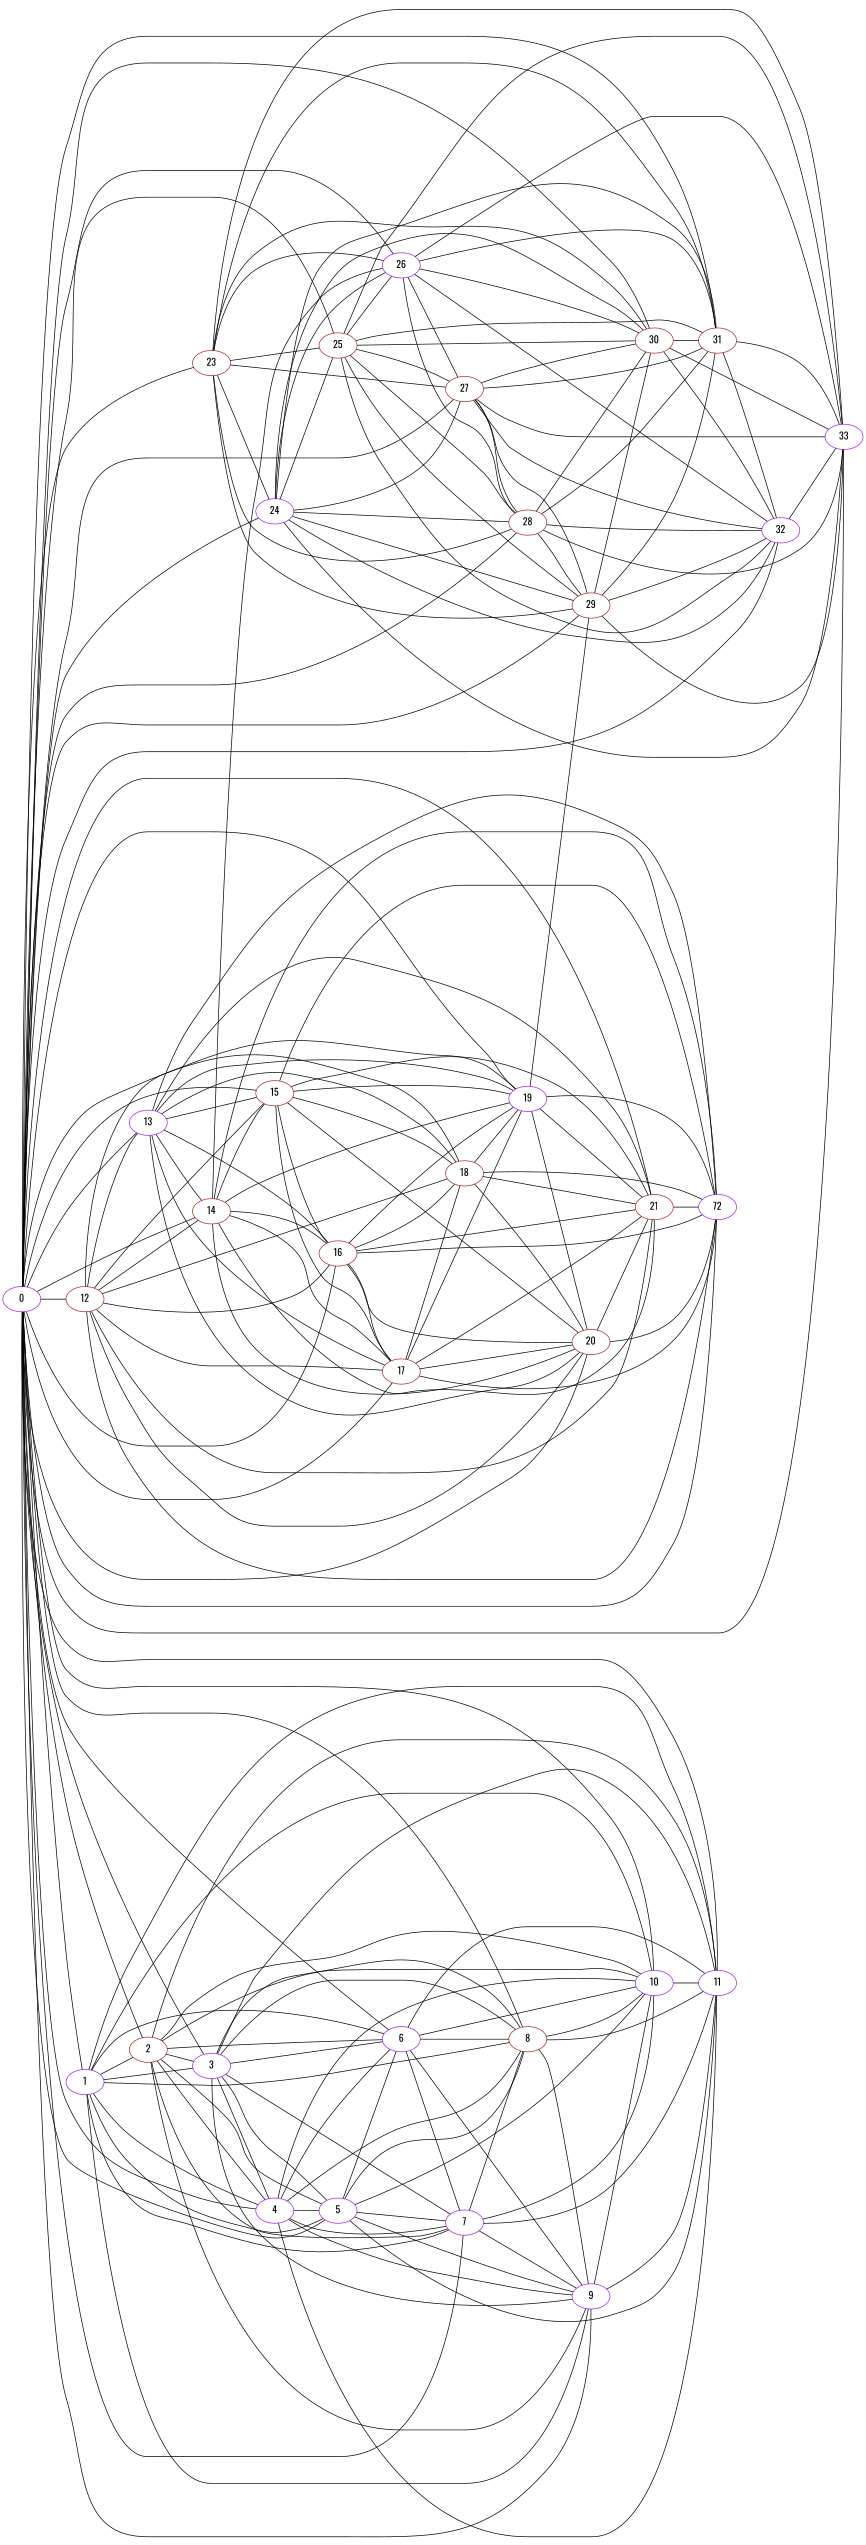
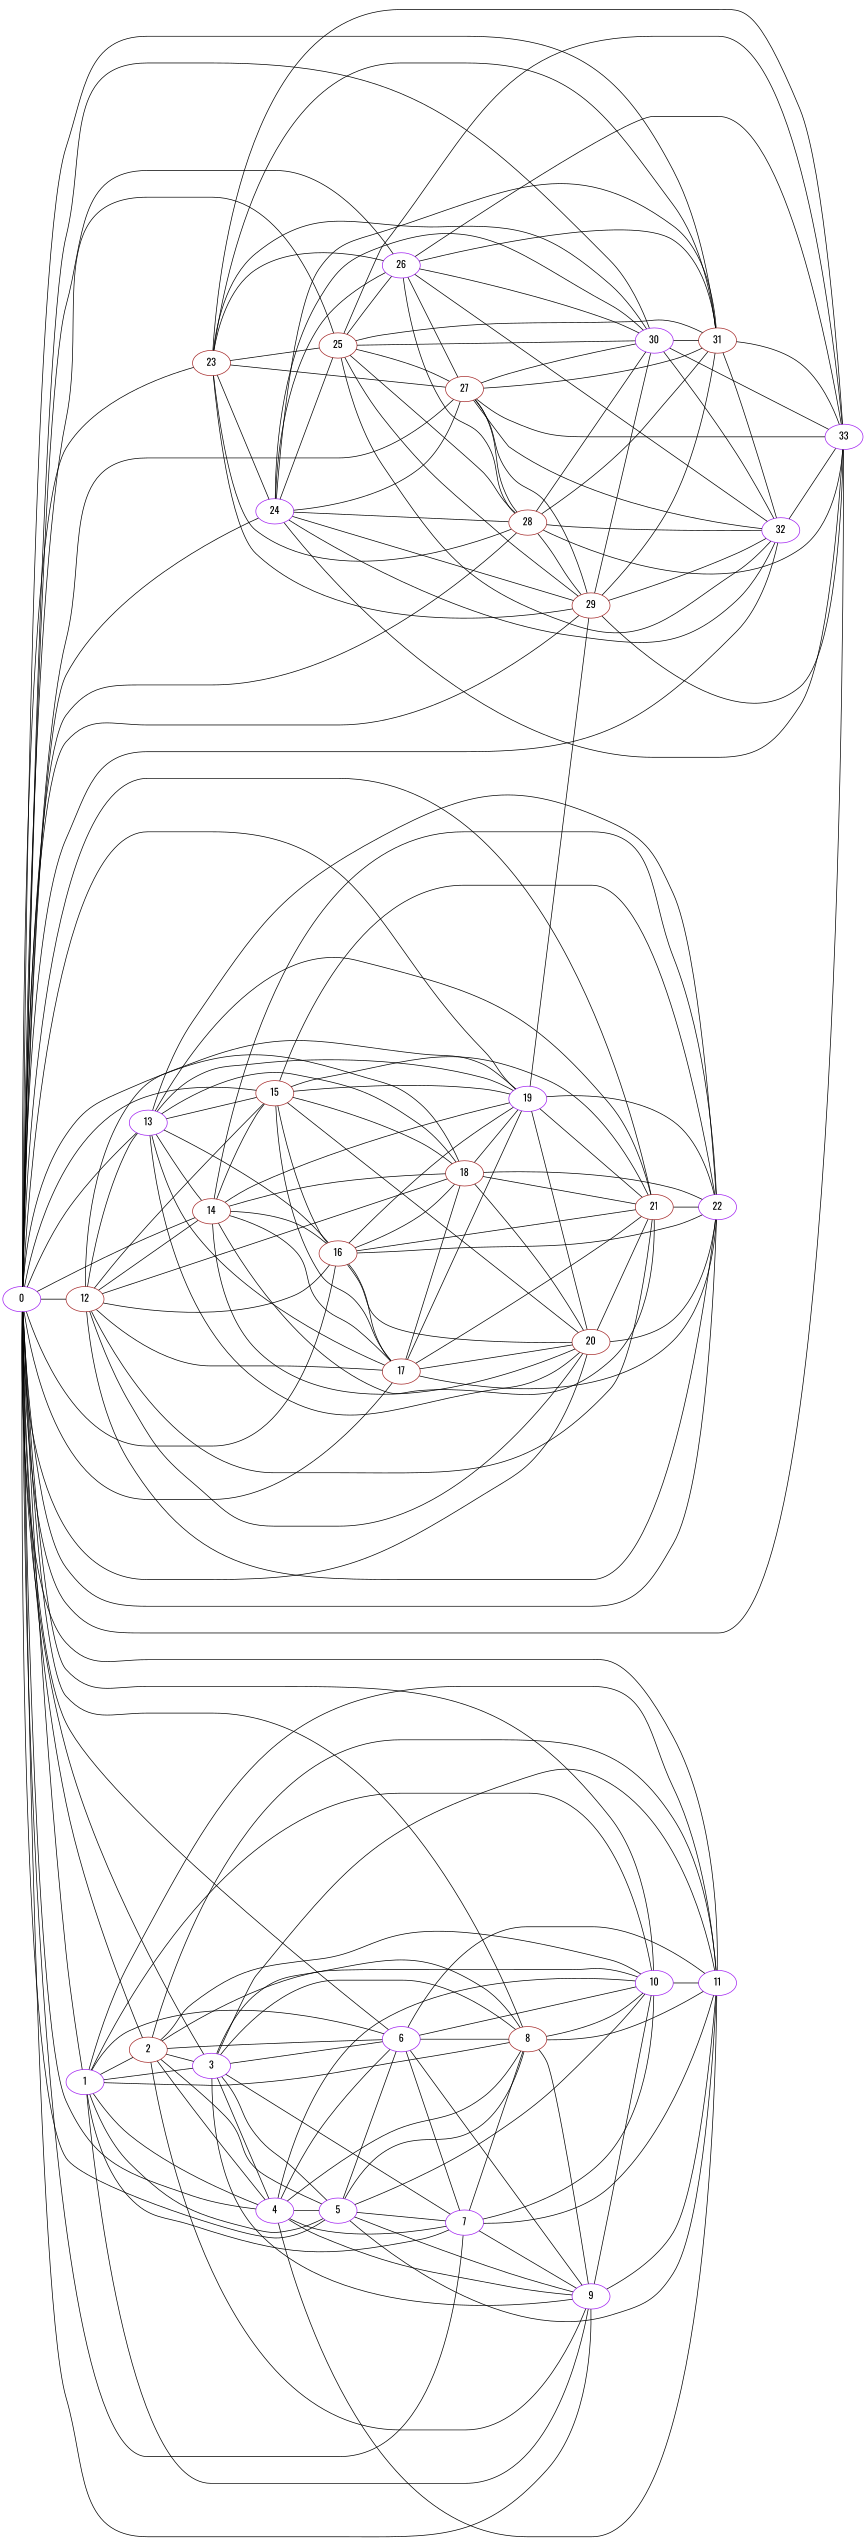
  strict graph {
    fontname=Oswald
    rankdir=LR
    node [color=purple fontname=Oswald]
    edge [fontname=Oswald weight=1]
    26
    33
    27 [color=brown]
    28 [color=brown]
    31 [color=brown]
-   30 [color=brown]
+   30
    32
    29 [color=brown]
    1
    11
    6
    2 [color=brown]
    5
    4
    9
    7
    8 [color=brown]
    10
    3
    23 [color=brown]
    25 [color=brown]
    24
    21 [color=brown]
-   22 [label=72]
+   22
    20 [color=brown]
    16 [color=brown]
    19
    18 [color=brown]
    17 [color=brown]
    12 [color=brown]
    15 [color=brown]
    13
    14 [color=brown]
    0
    26 -- 33
    26 -- 27
    26 -- 28
    26 -- 31
    26 -- 30
    26 -- 32
    27 -- 33
    27 -- 28
    27 -- 31
    27 -- 30
    27 -- 32
    27 -- 29
    28 -- 33
    28 -- 31
    28 -- 30
    28 -- 32
    28 -- 29
    31 -- 33
    31 -- 32
    30 -- 33
    30 -- 31
    30 -- 32
    32 -- 33
    29 -- 33
    29 -- 31
    29 -- 30
    29 -- 32
    1 -- 11
    1 -- 6
    1 -- 2
    1 -- 5
    1 -- 4
    1 -- 9
    1 -- 7
    1 -- 8
    1 -- 10
    1 -- 3
    6 -- 11
    6 -- 9
    6 -- 7
    6 -- 8
    6 -- 10
    2 -- 11
    2 -- 6
    2 -- 5
    2 -- 4
    2 -- 9
-   2 -- 7
    2 -- 8
    2 -- 10
    2 -- 3
    5 -- 11
    5 -- 6
    5 -- 9
    5 -- 7
    5 -- 8
    5 -- 10
    4 -- 11
    4 -- 6
    4 -- 5
    4 -- 9
    4 -- 7
    4 -- 8
    4 -- 10
    9 -- 11
    9 -- 10
    7 -- 11
    7 -- 9
    7 -- 8
    7 -- 10
    8 -- 11
    8 -- 9
    8 -- 10
    10 -- 11
    3 -- 11
    3 -- 6
    3 -- 5
    3 -- 4
    3 -- 9
    3 -- 7
    3 -- 8
    3 -- 10
    23 -- 26
    23 -- 33
    23 -- 27
    23 -- 28
    23 -- 31
    23 -- 30
    23 -- 29
    23 -- 25
    23 -- 24
    25 -- 26
    25 -- 33
    25 -- 27
    25 -- 28
    25 -- 31
    25 -- 30
    25 -- 32
    25 -- 29
    24 -- 26
    24 -- 33
    24 -- 27
    24 -- 28
    24 -- 31
    24 -- 30
    24 -- 32
    24 -- 29
    24 -- 25
    21 -- 22
    20 -- 21
    20 -- 22
    16 -- 21
    16 -- 22
    16 -- 20
    16 -- 19
    16 -- 18
    16 -- 17
    19 -- 29
    19 -- 21
    19 -- 22
    19 -- 20
    18 -- 21
    18 -- 22
    18 -- 20
    18 -- 19
    17 -- 21
    17 -- 22
    17 -- 20
    17 -- 19
    17 -- 18
    12 -- 21
    12 -- 22
    12 -- 20
    12 -- 16
    12 -- 19
    12 -- 18
    12 -- 17
    12 -- 15
    12 -- 13
    12 -- 14
    15 -- 21
    15 -- 22
    15 -- 20
    15 -- 16
    15 -- 19
    15 -- 18
    15 -- 17
    13 -- 21
    13 -- 22
    13 -- 20
    13 -- 16
    13 -- 19
    13 -- 18
    13 -- 17
    13 -- 15
    13 -- 14
    14 -- 21
    14 -- 22
    14 -- 20
    14 -- 16
    14 -- 19
-   14 -- 26
+   14 -- 18
    14 -- 17
    14 -- 15
    0 -- 26
    0 -- 33
    0 -- 27
    0 -- 28
    0 -- 31
    0 -- 30
    0 -- 32
    0 -- 29
    0 -- 1
    0 -- 11
    0 -- 6
    0 -- 2
    0 -- 5
    0 -- 4
    0 -- 9
    0 -- 7
    0 -- 8
    0 -- 10
    0 -- 3
    0 -- 23
    0 -- 25
    0 -- 24
    0 -- 21
    0 -- 22
    0 -- 20
    0 -- 16
    0 -- 19
    0 -- 18
    0 -- 17
    0 -- 12
    0 -- 15
    0 -- 13
    0 -- 14
  }
